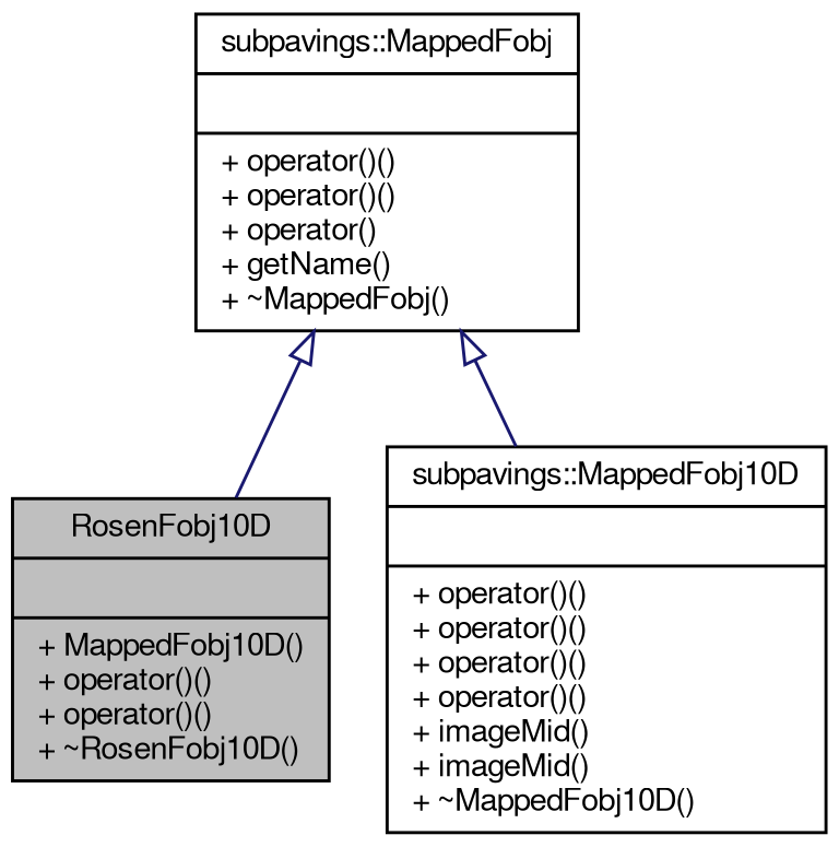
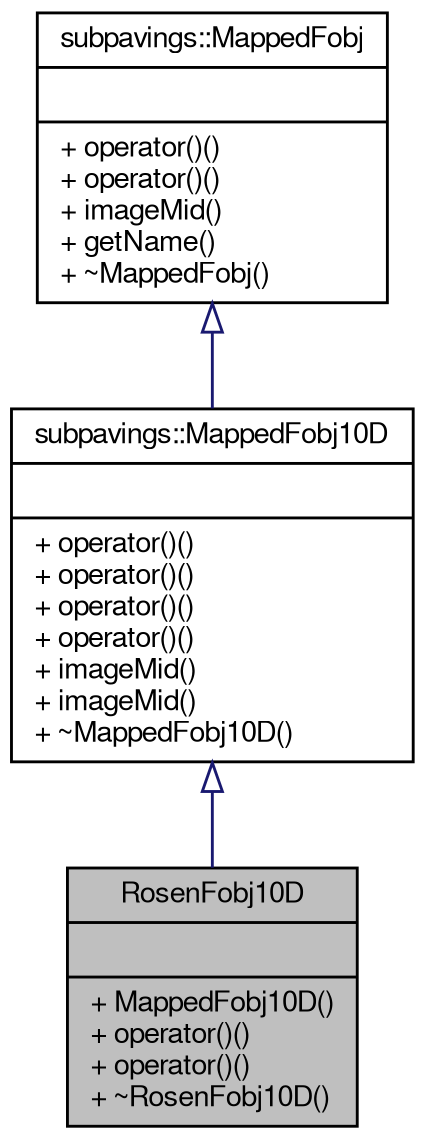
  digraph {
    node [color=black fillcolor=white fontname=FreeSans fontsize=10 shape=record style=filled]
    edge [arrowtail=onormal color=midnightblue dir=back fontname=FreeSans fontsize=10 labelfontname=FreeSans labelfontsize=10 style=solid]
    n1 [fillcolor=grey75 fontcolor=black height=0.2 label="{RosenFobj10D\n||+ MappedFobj10D()\l+ operator()()\l+ operator()()\l+ ~RosenFobj10D()\l}" width=0.4]
    n2 [height=0.2 label="{subpavings::MappedFobj10D\n||+ operator()()\l+ operator()()\l+ operator()()\l+ operator()()\l+ imageMid()\l+ imageMid()\l+ ~MappedFobj10D()\l}" width=0.4]
-   n3 [height=0.2 label="{subpavings::MappedFobj\n||+ operator()()\l+ operator()()\l+ operator()\l+ getName()\l+ ~MappedFobj()\l}" width=0.4]
-   n3 -> n1
+   n3 [height=0.2 label="{subpavings::MappedFobj\n||+ operator()()\l+ operator()()\l+ imageMid()\l+ getName()\l+ ~MappedFobj()\l}" width=0.4]
+   n2 -> n1
    n3 -> n2
  }
